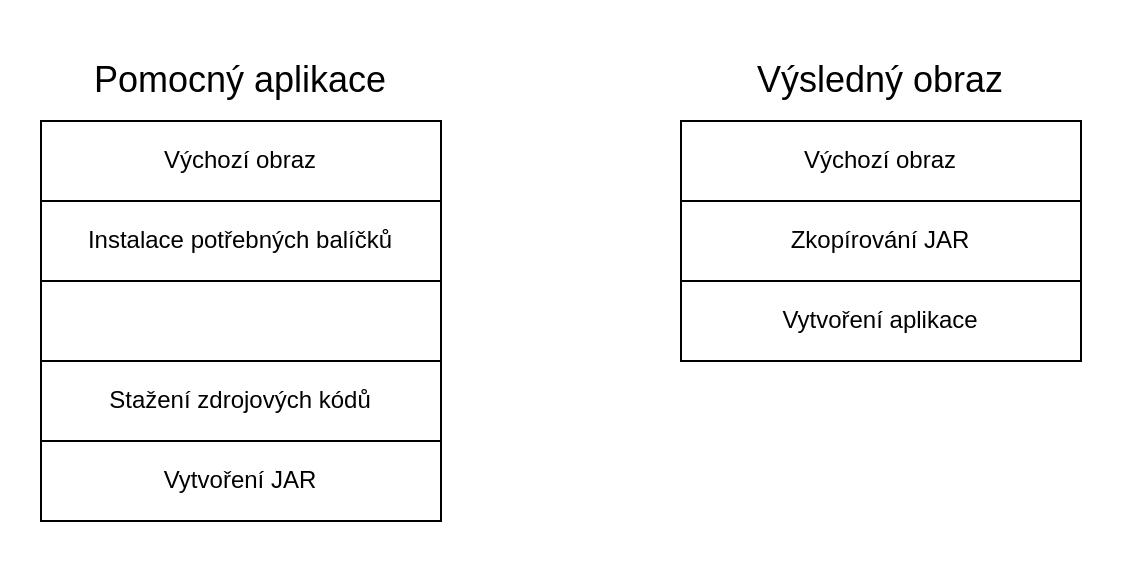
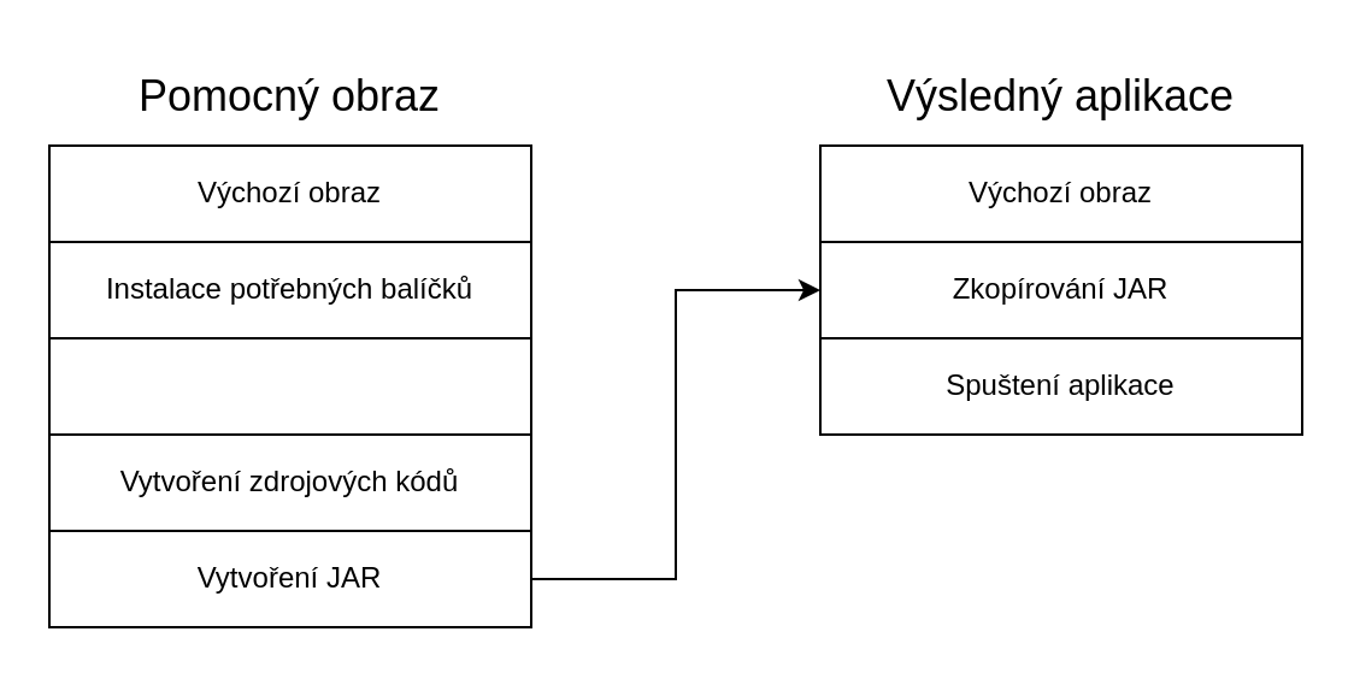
  <mxCell id="0" />
  <mxCell id="1" parent="0" />
  <mxCell id="2" value="" style="rounded=0;whiteSpace=wrap;html=1;" vertex="1" parent="1"><mxGeometry x="20" y="60" width="200" height="190" as="geometry" /></mxCell>
  <mxCell id="3" value="Výchozí obraz" style="rounded=0;whiteSpace=wrap;html=1;" vertex="1" parent="1"><mxGeometry x="20" y="60" width="200" height="40" as="geometry" /></mxCell>
  <mxCell id="4" value="Instalace potřebných balíčků" style="rounded=0;whiteSpace=wrap;html=1;" vertex="1" parent="1"><mxGeometry x="20" y="100" width="200" height="40" as="geometry" /></mxCell>
- <mxCell id="5" value="Stažení zdrojových kódů" style="rounded=0;whiteSpace=wrap;html=1;" vertex="1" parent="1"><mxGeometry x="20" y="180" width="200" height="40" as="geometry" /></mxCell>
+ <mxCell id="5" value="Vytvoření zdrojových kódů" style="rounded=0;whiteSpace=wrap;html=1;" vertex="1" parent="1"><mxGeometry x="20" y="180" width="200" height="40" as="geometry" /></mxCell>
+ <mxCell id="6" style="edgeStyle=orthogonalEdgeStyle;rounded=0;orthogonalLoop=1;jettySize=auto;html=1;exitX=1;exitY=0.5;exitDx=0;exitDy=0;entryX=0;entryY=0.5;entryDx=0;entryDy=0;" edge="1" parent="1" source="7" target="9"><mxGeometry relative="1" as="geometry" /></mxCell>
  <mxCell id="7" value="Vytvoření JAR" style="rounded=0;whiteSpace=wrap;html=1;" vertex="1" parent="1"><mxGeometry x="20" y="220" width="200" height="40" as="geometry" /></mxCell>
  <mxCell id="8" value="" style="rounded=0;whiteSpace=wrap;html=1;" vertex="1" parent="1"><mxGeometry x="340" y="60" width="200" height="120" as="geometry" /></mxCell>
  <mxCell id="9" value="Zkopírování JAR" style="rounded=0;whiteSpace=wrap;html=1;" vertex="1" parent="1"><mxGeometry x="340" y="100" width="200" height="40" as="geometry" /></mxCell>
  <mxCell id="10" value="Výchozí obraz" style="rounded=0;whiteSpace=wrap;html=1;" vertex="1" parent="1"><mxGeometry x="340" y="60" width="200" height="40" as="geometry" /></mxCell>
- <mxCell id="11" value="Vytvoření aplikace" style="rounded=0;whiteSpace=wrap;html=1;" vertex="1" parent="1"><mxGeometry x="340" y="140" width="200" height="40" as="geometry" /></mxCell>
- <mxCell id="12" value="&lt;font style=&quot;font-size: 18px&quot;&gt;Pomocný aplikace&lt;/font&gt;" style="text;html=1;strokeColor=none;fillColor=none;align=center;verticalAlign=middle;whiteSpace=wrap;rounded=0;" vertex="1" parent="1"><mxGeometry x="20" y="20" width="200" height="40" as="geometry" /></mxCell>
- <mxCell id="13" value="&lt;font style=&quot;font-size: 18px&quot;&gt;Výsledný obraz&lt;/font&gt;" style="text;html=1;strokeColor=none;fillColor=none;align=center;verticalAlign=middle;whiteSpace=wrap;rounded=0;" vertex="1" parent="1"><mxGeometry x="340" y="20" width="200" height="40" as="geometry" /></mxCell>
+ <mxCell id="11" value="Spuštení aplikace" style="rounded=0;whiteSpace=wrap;html=1;" vertex="1" parent="1"><mxGeometry x="340" y="140" width="200" height="40" as="geometry" /></mxCell>
+ <mxCell id="12" value="&lt;font style=&quot;font-size: 18px&quot;&gt;Pomocný obraz&lt;/font&gt;" style="text;html=1;strokeColor=none;fillColor=none;align=center;verticalAlign=middle;whiteSpace=wrap;rounded=0;" vertex="1" parent="1"><mxGeometry x="20" y="20" width="200" height="40" as="geometry" /></mxCell>
+ <mxCell id="13" value="&lt;font style=&quot;font-size: 18px&quot;&gt;Výsledný aplikace&lt;/font&gt;" style="text;html=1;strokeColor=none;fillColor=none;align=center;verticalAlign=middle;whiteSpace=wrap;rounded=0;" vertex="1" parent="1"><mxGeometry x="340" y="20" width="200" height="40" as="geometry" /></mxCell>
